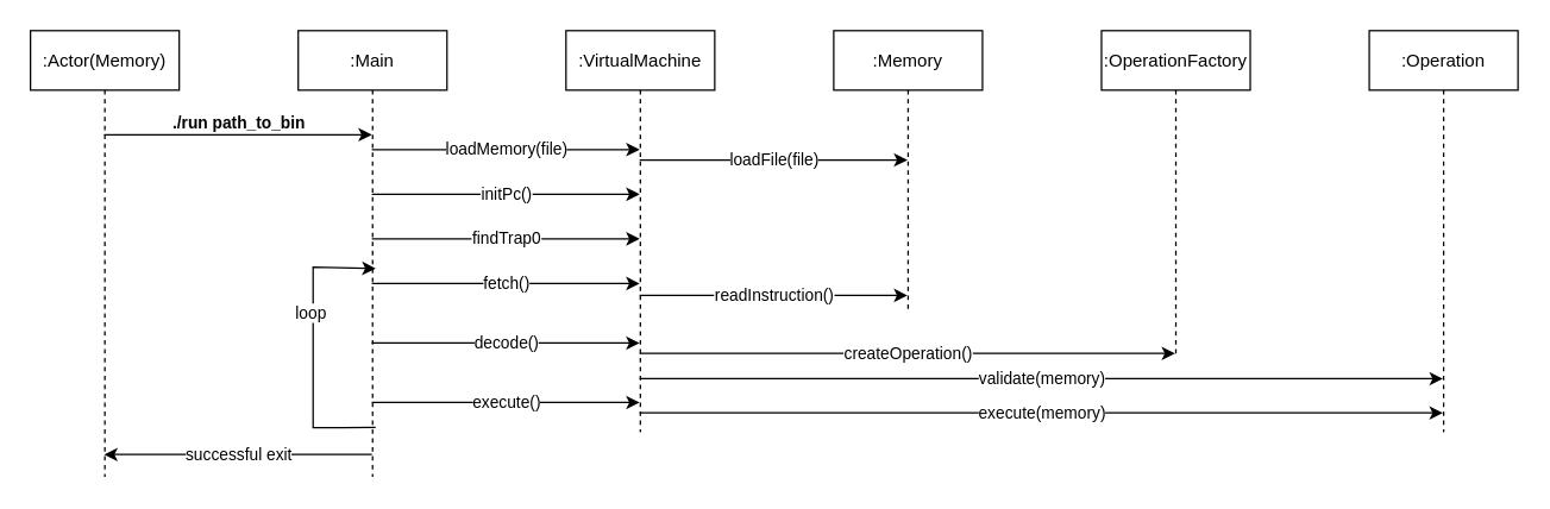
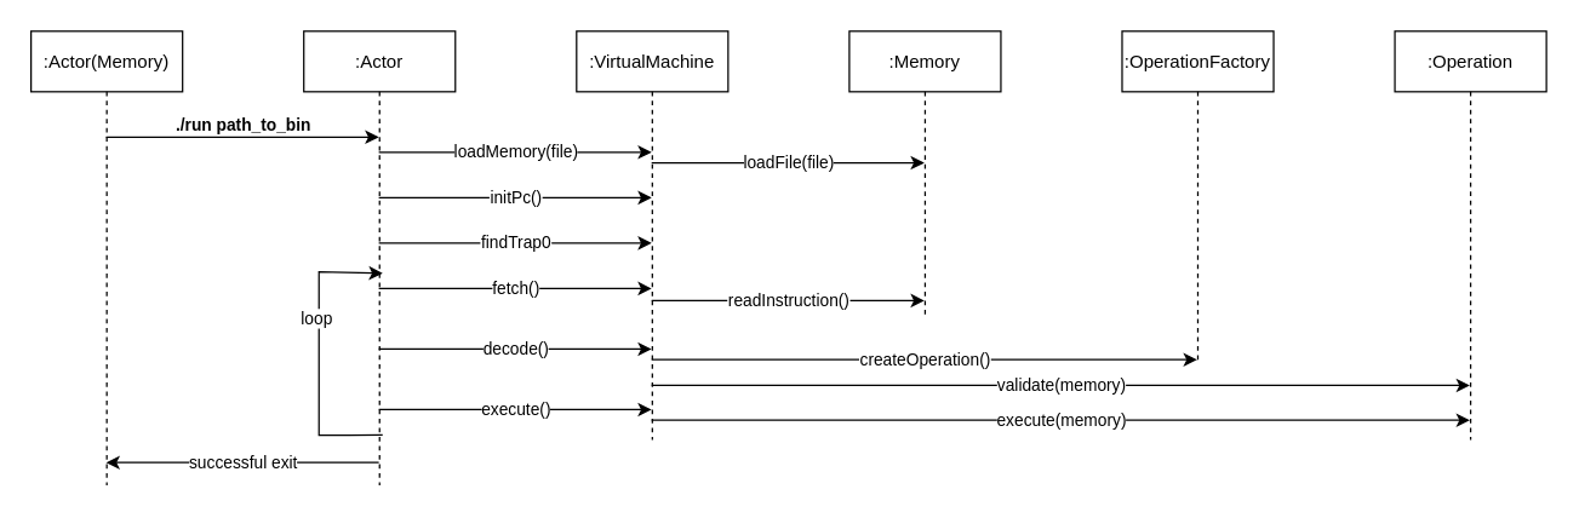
  <mxCell id="0" />
  <mxCell id="1" parent="0" />
  <mxCell id="2" value="./run path_to_bin" style="edgeStyle=none;rounded=0;orthogonalLoop=1;jettySize=auto;html=1;spacingTop=-16;fontStyle=1" parent="1" edge="1"><mxGeometry relative="1" as="geometry"><mxPoint x="69.5" y="90" as="sourcePoint" /><mxPoint x="249.5" y="90" as="targetPoint" /><mxPoint as="offset" /></mxGeometry></mxCell>
  <mxCell id="3" value=":Actor(Memory)" style="shape=umlLifeline;perimeter=lifelinePerimeter;container=0;collapsible=0;recursiveResize=0;rounded=0;shadow=0;strokeWidth=1;" parent="1" vertex="1"><mxGeometry x="20" y="20" width="100" height="300" as="geometry" /></mxCell>
  <mxCell id="4" value="fetch()" style="edgeStyle=none;rounded=0;orthogonalLoop=1;jettySize=auto;html=1;" parent="1" edge="1"><mxGeometry relative="1" as="geometry"><mxPoint x="249.5" y="190" as="sourcePoint" /><mxPoint x="429.5" y="190" as="targetPoint" /></mxGeometry></mxCell>
  <mxCell id="5" value="successful exit" style="edgeStyle=none;rounded=0;orthogonalLoop=1;jettySize=auto;html=1;strokeColor=default;" parent="1" edge="1"><mxGeometry relative="1" as="geometry"><mxPoint x="249.5" y="305" as="sourcePoint" /><mxPoint x="69.5" y="305" as="targetPoint" /></mxGeometry></mxCell>
- <mxCell id="6" value=":Main" style="shape=umlLifeline;perimeter=lifelinePerimeter;container=0;collapsible=0;recursiveResize=0;rounded=0;shadow=0;strokeWidth=1;" parent="1" vertex="1"><mxGeometry x="200" y="20" width="100" height="300" as="geometry" /></mxCell>
+ <mxCell id="6" value=":Actor" style="shape=umlLifeline;perimeter=lifelinePerimeter;container=0;collapsible=0;recursiveResize=0;rounded=0;shadow=0;strokeWidth=1;" parent="1" vertex="1"><mxGeometry x="200" y="20" width="100" height="300" as="geometry" /></mxCell>
  <mxCell id="7" value="loadFile(file)" style="rounded=0;orthogonalLoop=1;jettySize=auto;html=1;" parent="1" edge="1"><mxGeometry relative="1" as="geometry"><mxPoint x="429.5" y="107" as="sourcePoint" /><mxPoint x="609.5" y="107" as="targetPoint" /></mxGeometry></mxCell>
  <mxCell id="8" value=":VirtualMachine" style="shape=umlLifeline;perimeter=lifelinePerimeter;container=0;collapsible=0;recursiveResize=0;rounded=0;shadow=0;strokeWidth=1;fontFamily=Helvetica;fontSize=12;fontColor=default;align=center;strokeColor=default;fillColor=default;" parent="1" vertex="1"><mxGeometry x="380" y="20" width="100" height="270" as="geometry" /></mxCell>
  <mxCell id="9" value=":Memory" style="shape=umlLifeline;perimeter=lifelinePerimeter;container=0;collapsible=0;recursiveResize=0;rounded=0;shadow=0;strokeWidth=1;fontFamily=Helvetica;fontSize=12;fontColor=default;align=center;strokeColor=default;fillColor=default;" parent="1" vertex="1"><mxGeometry x="560" y="20" width="100" height="190" as="geometry" /></mxCell>
  <mxCell id="10" value="validate(memory)" style="edgeStyle=none;rounded=0;orthogonalLoop=1;jettySize=auto;html=1;" parent="1" edge="1"><mxGeometry relative="1" as="geometry"><mxPoint x="429.5" y="254" as="sourcePoint" /><mxPoint x="969.5" y="254" as="targetPoint" /></mxGeometry></mxCell>
  <mxCell id="11" value=":OperationFactory" style="shape=umlLifeline;perimeter=lifelinePerimeter;container=0;collapsible=0;recursiveResize=0;rounded=0;shadow=0;strokeWidth=1;fontFamily=Helvetica;fontSize=12;fontColor=default;align=center;strokeColor=default;fillColor=default;" parent="1" vertex="1"><mxGeometry x="740" y="20" width="100" height="220" as="geometry" /></mxCell>
  <mxCell id="12" value="loop&amp;nbsp;" style="edgeStyle=none;rounded=0;orthogonalLoop=1;jettySize=auto;html=1;exitX=0.52;exitY=0.431;exitDx=0;exitDy=0;exitPerimeter=0;" parent="1" edge="1"><mxGeometry x="0.239" relative="1" as="geometry"><mxPoint x="252" y="286.81" as="sourcePoint" /><mxPoint x="252" y="180" as="targetPoint" /><Array as="points"><mxPoint x="230" y="287" /><mxPoint x="210" y="287" /><mxPoint x="210" y="179" /></Array><mxPoint as="offset" /></mxGeometry></mxCell>
  <mxCell id="13" value="loadMemory(file)" style="edgeStyle=none;rounded=0;orthogonalLoop=1;jettySize=auto;html=1;" parent="1" edge="1"><mxGeometry relative="1" as="geometry"><mxPoint x="249.5" y="100" as="sourcePoint" /><mxPoint x="429.5" y="100" as="targetPoint" /></mxGeometry></mxCell>
  <mxCell id="14" value="initPc()" style="edgeStyle=none;rounded=0;orthogonalLoop=1;jettySize=auto;html=1;" parent="1" edge="1"><mxGeometry relative="1" as="geometry"><mxPoint x="249.5" y="130" as="sourcePoint" /><mxPoint x="429.5" y="130" as="targetPoint" /></mxGeometry></mxCell>
  <mxCell id="15" value="findTrap0" style="edgeStyle=none;rounded=0;orthogonalLoop=1;jettySize=auto;html=1;" parent="1" edge="1"><mxGeometry relative="1" as="geometry"><mxPoint x="249.5" y="160" as="sourcePoint" /><mxPoint x="429.5" y="160" as="targetPoint" /></mxGeometry></mxCell>
  <mxCell id="16" value="decode()" style="edgeStyle=none;rounded=0;orthogonalLoop=1;jettySize=auto;html=1;" parent="1" edge="1"><mxGeometry relative="1" as="geometry"><mxPoint x="249.5" y="230" as="sourcePoint" /><mxPoint x="429.5" y="230" as="targetPoint" /></mxGeometry></mxCell>
  <mxCell id="17" value="readInstruction()" style="rounded=0;orthogonalLoop=1;jettySize=auto;html=1;startArrow=none;startFill=0;" parent="1" edge="1"><mxGeometry relative="1" as="geometry"><mxPoint x="429.5" y="198" as="sourcePoint" /><mxPoint x="609.5" y="198" as="targetPoint" /></mxGeometry></mxCell>
  <mxCell id="18" value="execute()" style="edgeStyle=none;rounded=0;orthogonalLoop=1;jettySize=auto;html=1;" edge="1" parent="1"><mxGeometry relative="1" as="geometry"><mxPoint x="249.5" y="270" as="sourcePoint" /><mxPoint x="429.5" y="270" as="targetPoint" /></mxGeometry></mxCell>
  <mxCell id="19" value=":Operation" style="shape=umlLifeline;perimeter=lifelinePerimeter;container=0;collapsible=0;recursiveResize=0;rounded=0;shadow=0;strokeWidth=1;fontFamily=Helvetica;fontSize=12;fontColor=default;align=center;strokeColor=default;fillColor=default;" vertex="1" parent="1"><mxGeometry x="920" y="20" width="100" height="270" as="geometry" /></mxCell>
  <mxCell id="20" value="execute(memory)" style="edgeStyle=none;rounded=0;orthogonalLoop=1;jettySize=auto;html=1;" edge="1" parent="1"><mxGeometry relative="1" as="geometry"><mxPoint x="429.5" y="277" as="sourcePoint" /><mxPoint x="969.5" y="277" as="targetPoint" /></mxGeometry></mxCell>
  <mxCell id="21" value="createOperation()" style="edgeStyle=none;rounded=0;orthogonalLoop=1;jettySize=auto;html=1;" edge="1" parent="1"><mxGeometry relative="1" as="geometry"><mxPoint x="429.5" y="237" as="sourcePoint" /><mxPoint x="789.5" y="237" as="targetPoint" /></mxGeometry></mxCell>
